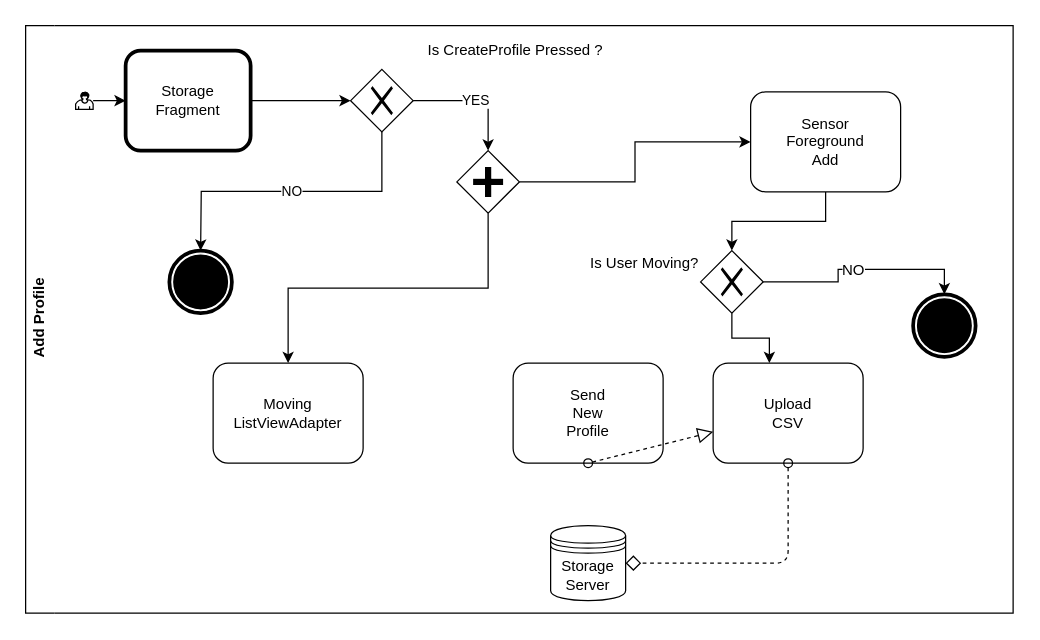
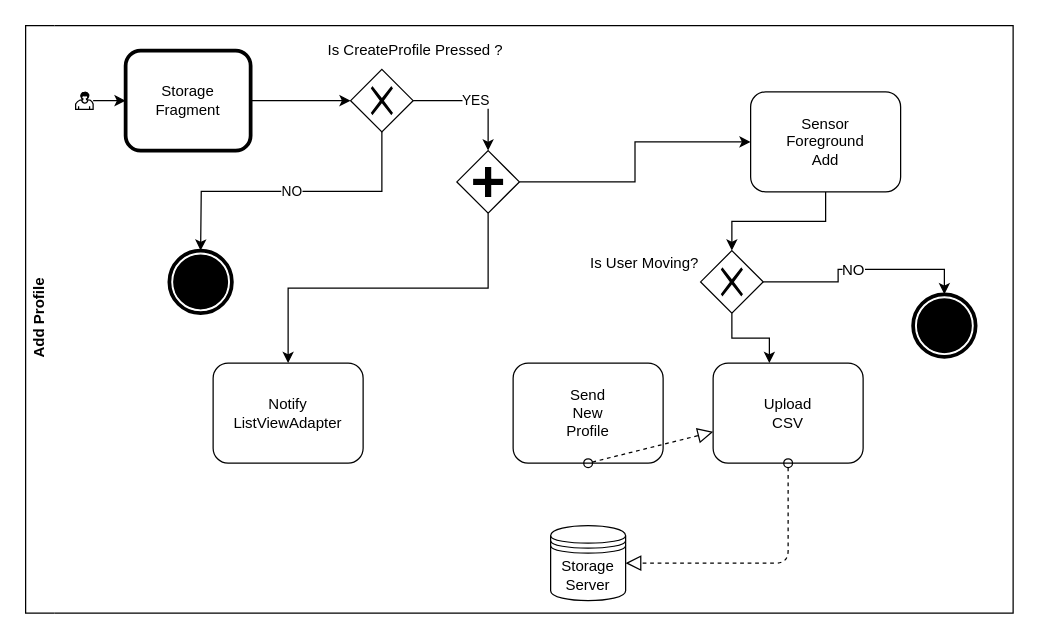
  <mxCell id="0" />
  <mxCell id="1" parent="0" />
  <mxCell id="2" value="Add Profile" style="swimlane;html=1;horizontal=0;swimlaneLine=0;startSize=23;" vertex="1" parent="1"><mxGeometry x="20" y="20" width="790" height="470" as="geometry" /></mxCell>
  <mxCell id="3" style="edgeStyle=orthogonalEdgeStyle;rounded=0;orthogonalLoop=1;jettySize=auto;html=1;" edge="1" parent="2" source="4" target="7"><mxGeometry relative="1" as="geometry" /></mxCell>
  <mxCell id="4" value="" style="shape=mxgraph.bpmn.user_task;html=1;outlineConnect=0;" vertex="1" parent="2"><mxGeometry x="40" y="53" width="14" height="14" as="geometry" /></mxCell>
  <mxCell id="5" value="NO" style="edgeStyle=orthogonalEdgeStyle;rounded=0;orthogonalLoop=1;jettySize=auto;html=1;exitX=0.5;exitY=1;exitDx=0;exitDy=0;" edge="1" parent="2" source="18"><mxGeometry relative="1" as="geometry"><mxPoint x="140" y="180" as="targetPoint" /></mxGeometry></mxCell>
  <mxCell id="6" value="" style="edgeStyle=orthogonalEdgeStyle;rounded=0;orthogonalLoop=1;jettySize=auto;html=1;" edge="1" parent="2" source="7" target="18"><mxGeometry relative="1" as="geometry" /></mxCell>
  <mxCell id="7" value="Storage&lt;br&gt;Fragment" style="shape=ext;rounded=1;html=1;whiteSpace=wrap;strokeWidth=3;" vertex="1" parent="2"><mxGeometry x="80" y="20" width="100" height="80" as="geometry" /></mxCell>
  <mxCell id="8" style="edgeStyle=orthogonalEdgeStyle;rounded=0;orthogonalLoop=1;jettySize=auto;html=1;entryX=0;entryY=0.5;entryDx=0;entryDy=0;exitX=1;exitY=0.5;exitDx=0;exitDy=0;" edge="1" parent="2" source="20" target="11"><mxGeometry relative="1" as="geometry"><mxPoint x="380" y="80" as="sourcePoint" /></mxGeometry></mxCell>
  <mxCell id="9" value="" style="edgeStyle=orthogonalEdgeStyle;rounded=0;orthogonalLoop=1;jettySize=auto;html=1;exitX=0.5;exitY=1;exitDx=0;exitDy=0;" edge="1" parent="2" source="20" target="13"><mxGeometry relative="1" as="geometry"><mxPoint x="310" y="170" as="sourcePoint" /></mxGeometry></mxCell>
  <mxCell id="10" style="edgeStyle=orthogonalEdgeStyle;rounded=0;orthogonalLoop=1;jettySize=auto;html=1;" edge="1" parent="2" source="11" target="24"><mxGeometry relative="1" as="geometry" /></mxCell>
  <mxCell id="11" value="Sensor&lt;br&gt;Foreground&lt;br&gt;Add" style="shape=ext;rounded=1;html=1;whiteSpace=wrap;" vertex="1" parent="2"><mxGeometry x="580" y="53" width="120" height="80" as="geometry" /></mxCell>
- <mxCell id="12" value="Is CreateProfile Pressed ?" style="text;html=1;resizable=0;points=[];autosize=1;align=left;verticalAlign=top;spacingTop=-4;" vertex="1" parent="2"><mxGeometry x="320" y="10" width="160" height="20" as="geometry" /></mxCell>
- <mxCell id="13" value="Moving&lt;br&gt;ListViewAdapter" style="shape=ext;rounded=1;html=1;whiteSpace=wrap;" vertex="1" parent="2"><mxGeometry x="150" y="270" width="120" height="80" as="geometry" /></mxCell>
+ <mxCell id="12" value="Is CreateProfile Pressed ?" style="text;html=1;resizable=0;points=[];autosize=1;align=left;verticalAlign=top;spacingTop=-4;" vertex="1" parent="2"><mxGeometry x="240" y="10" width="160" height="20" as="geometry" /></mxCell>
+ <mxCell id="13" value="Notify&lt;br&gt;ListViewAdapter" style="shape=ext;rounded=1;html=1;whiteSpace=wrap;" vertex="1" parent="2"><mxGeometry x="150" y="270" width="120" height="80" as="geometry" /></mxCell>
  <mxCell id="14" value="Send&lt;br&gt;New&lt;br&gt;Profile" style="shape=ext;rounded=1;html=1;whiteSpace=wrap;" vertex="1" parent="2"><mxGeometry x="390" y="270" width="120" height="80" as="geometry" /></mxCell>
  <mxCell id="15" value="Storage&lt;br&gt;Server" style="shape=datastore;whiteSpace=wrap;html=1;" vertex="1" parent="2"><mxGeometry x="420" y="400" width="60" height="60" as="geometry" /></mxCell>
  <mxCell id="16" value="" style="startArrow=oval;startFill=0;startSize=7;endArrow=block;endFill=0;endSize=10;dashed=1;html=1;exitX=0.5;exitY=1;exitDx=0;exitDy=0;" edge="1" parent="2" source="14" target="27"><mxGeometry width="100" relative="1" as="geometry"><mxPoint x="490" y="260" as="sourcePoint" /><mxPoint x="590" y="260" as="targetPoint" /></mxGeometry></mxCell>
  <mxCell id="17" value="YES" style="edgeStyle=orthogonalEdgeStyle;rounded=0;orthogonalLoop=1;jettySize=auto;html=1;" edge="1" parent="2" source="18" target="20"><mxGeometry relative="1" as="geometry" /></mxCell>
  <mxCell id="18" value="" style="shape=mxgraph.bpmn.shape;html=1;verticalLabelPosition=bottom;labelBackgroundColor=#ffffff;verticalAlign=top;align=center;perimeter=rhombusPerimeter;background=gateway;outlineConnect=0;outline=none;symbol=exclusiveGw;" vertex="1" parent="2"><mxGeometry x="260" y="35" width="50" height="50" as="geometry" /></mxCell>
  <mxCell id="19" value="" style="shape=mxgraph.bpmn.shape;html=1;verticalLabelPosition=bottom;labelBackgroundColor=#ffffff;verticalAlign=top;align=center;perimeter=ellipsePerimeter;outlineConnect=0;outline=end;symbol=terminate;" vertex="1" parent="2"><mxGeometry x="115" y="180" width="50" height="50" as="geometry" /></mxCell>
  <mxCell id="20" value="" style="shape=mxgraph.bpmn.shape;html=1;verticalLabelPosition=bottom;labelBackgroundColor=#ffffff;verticalAlign=top;align=center;perimeter=rhombusPerimeter;background=gateway;outlineConnect=0;outline=none;symbol=parallelGw;" vertex="1" parent="2"><mxGeometry x="345" y="100" width="50" height="50" as="geometry" /></mxCell>
  <mxCell id="21" style="edgeStyle=orthogonalEdgeStyle;rounded=0;orthogonalLoop=1;jettySize=auto;html=1;entryX=0.5;entryY=0;entryDx=0;entryDy=0;" edge="1" parent="2" source="24" target="26"><mxGeometry relative="1" as="geometry" /></mxCell>
  <mxCell id="22" value="NO" style="text;html=1;resizable=0;points=[];align=center;verticalAlign=middle;labelBackgroundColor=#ffffff;" vertex="1" connectable="0" parent="21"><mxGeometry x="-0.08" relative="1" as="geometry"><mxPoint as="offset" /></mxGeometry></mxCell>
  <mxCell id="23" style="edgeStyle=orthogonalEdgeStyle;rounded=0;orthogonalLoop=1;jettySize=auto;html=1;entryX=0.375;entryY=0;entryDx=0;entryDy=0;entryPerimeter=0;" edge="1" parent="2" source="24" target="27"><mxGeometry relative="1" as="geometry" /></mxCell>
  <mxCell id="24" value="" style="shape=mxgraph.bpmn.shape;html=1;verticalLabelPosition=bottom;labelBackgroundColor=#ffffff;verticalAlign=top;align=center;perimeter=rhombusPerimeter;background=gateway;outlineConnect=0;outline=none;symbol=exclusiveGw;" vertex="1" parent="2"><mxGeometry x="540" y="180" width="50" height="50" as="geometry" /></mxCell>
  <mxCell id="25" value="Is User Moving?" style="text;html=1;resizable=0;points=[];autosize=1;align=left;verticalAlign=top;spacingTop=-4;" vertex="1" parent="2"><mxGeometry x="450" y="180" width="100" height="20" as="geometry" /></mxCell>
  <mxCell id="26" value="" style="shape=mxgraph.bpmn.shape;html=1;verticalLabelPosition=bottom;labelBackgroundColor=#ffffff;verticalAlign=top;align=center;perimeter=ellipsePerimeter;outlineConnect=0;outline=end;symbol=terminate;" vertex="1" parent="2"><mxGeometry x="710" y="215" width="50" height="50" as="geometry" /></mxCell>
  <mxCell id="27" value="Upload&lt;br&gt;CSV" style="shape=ext;rounded=1;html=1;whiteSpace=wrap;" vertex="1" parent="2"><mxGeometry x="550" y="270" width="120" height="80" as="geometry" /></mxCell>
- <mxCell id="28" value="" style="startArrow=oval;startFill=0;startSize=7;endArrow=diamond;endFill=0;endSize=10;dashed=1;html=1;exitX=0.5;exitY=1;exitDx=0;exitDy=0;" edge="1" parent="2" source="27" target="15"><mxGeometry width="100" relative="1" as="geometry"><mxPoint x="620" y="380" as="sourcePoint" /><mxPoint x="610" y="440" as="targetPoint" /><Array as="points"><mxPoint x="610" y="430" /></Array></mxGeometry></mxCell>
+ <mxCell id="28" value="" style="startArrow=oval;startFill=0;startSize=7;endArrow=block;endFill=0;endSize=10;dashed=1;html=1;exitX=0.5;exitY=1;exitDx=0;exitDy=0;" edge="1" parent="2" source="27" target="15"><mxGeometry width="100" relative="1" as="geometry"><mxPoint x="620" y="380" as="sourcePoint" /><mxPoint x="610" y="440" as="targetPoint" /><Array as="points"><mxPoint x="610" y="430" /></Array></mxGeometry></mxCell>
